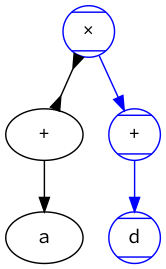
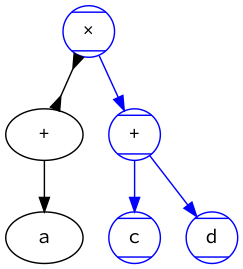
  strict digraph {
    fontname="Source Code Pro"
    node [color=blue fontname="Source Code Pro" shape=Mcircle]
    edge [fontname="Source Code Pro" color=blue]
    n1 [label="&times;"]
    n2 [label="+" color="" shape=""]
    n3 [label="+"]
    n4 [label=a color="" shape=""]
+   n5 [label=c]
    n6 [label=d]
    n1 -> n2 [arrowhead=inv arrowtail=inv dir=both color=""]
    n1 -> n3
    n2 -> n4 [color=""]
+   n3 -> n5
    n3 -> n6
  }
